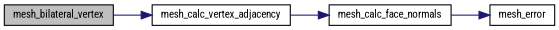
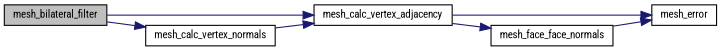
  digraph {
    fontname="Roboto Condensed"
    rankdir=LR
    node [color=black fillcolor=white fontname="Roboto Condensed" fontsize=10 shape=record style=filled]
    edge [color=midnightblue fontname="Roboto Condensed" fontsize=10 labelfontname=Helvetica labelfontsize=10 style=solid]
-   n1 [fillcolor=grey75 fontcolor=black height=0.2 label=mesh_bilateral_vertex width=0.4]
+   n1 [fillcolor=grey75 fontcolor=black height=0.2 label=mesh_bilateral_filter width=0.4]
    n2 [height=0.2 label=mesh_calc_vertex_adjacency width=0.4]
+   n3 [height=0.2 label=mesh_calc_vertex_normals width=0.4]
    n4 [height=0.2 label=mesh_error width=0.4]
-   n5 [height=0.2 label=mesh_calc_face_normals width=0.4]
+   n5 [height=0.2 label=mesh_face_face_normals width=0.4]
    n1 -> n2
+   n1 -> n3
+   n2 -> n4
    n2 -> n5
+   n3 -> n2
    n5 -> n4
  }
